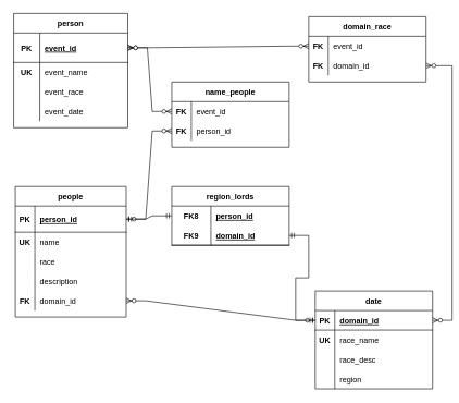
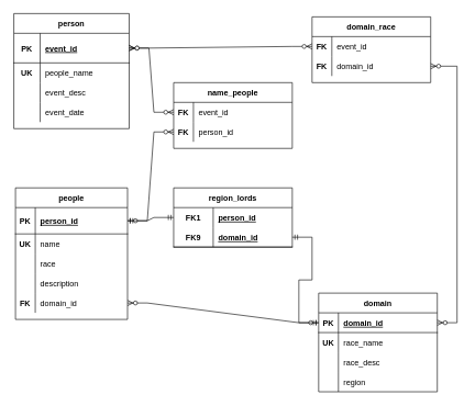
  <mxCell id="0" />
  <mxCell id="1" parent="0" />
  <mxCell id="2" value="people" style="shape=table;startSize=30;container=1;collapsible=1;childLayout=tableLayout;fixedRows=1;rowLines=0;fontStyle=1;align=center;resizeLast=1;" parent="1" vertex="1"><mxGeometry x="23" y="285" width="170" height="200" as="geometry" /></mxCell>
  <mxCell id="3" value="" style="shape=tableRow;horizontal=0;startSize=0;swimlaneHead=0;swimlaneBody=0;fillColor=none;collapsible=0;dropTarget=0;points=[[0,0.5],[1,0.5]];portConstraint=eastwest;top=0;left=0;right=0;bottom=1;" parent="2" vertex="1"><mxGeometry y="30" width="170" height="40" as="geometry" /></mxCell>
  <mxCell id="4" value="PK" style="shape=partialRectangle;connectable=0;fillColor=none;top=0;left=0;bottom=0;right=0;fontStyle=1;overflow=hidden;" parent="3" vertex="1"><mxGeometry width="30" height="40" as="geometry"><mxRectangle width="30" height="40" as="alternateBounds" /></mxGeometry></mxCell>
  <mxCell id="5" value="person_id" style="shape=partialRectangle;connectable=0;fillColor=none;top=0;left=0;bottom=0;right=0;align=left;spacingLeft=6;fontStyle=5;overflow=hidden;" parent="3" vertex="1"><mxGeometry x="30" width="140" height="40" as="geometry"><mxRectangle width="140" height="40" as="alternateBounds" /></mxGeometry></mxCell>
  <mxCell id="6" value="" style="shape=tableRow;horizontal=0;startSize=0;swimlaneHead=0;swimlaneBody=0;fillColor=none;collapsible=0;dropTarget=0;points=[[0,0.5],[1,0.5]];portConstraint=eastwest;top=0;left=0;right=0;bottom=0;" parent="2" vertex="1"><mxGeometry y="70" width="170" height="30" as="geometry" /></mxCell>
  <mxCell id="7" value="UK" style="shape=partialRectangle;connectable=0;fillColor=none;top=0;left=0;bottom=0;right=0;editable=1;overflow=hidden;fontStyle=1" parent="6" vertex="1"><mxGeometry width="30" height="30" as="geometry"><mxRectangle width="30" height="30" as="alternateBounds" /></mxGeometry></mxCell>
  <mxCell id="8" value="name   " style="shape=partialRectangle;connectable=0;fillColor=none;top=0;left=0;bottom=0;right=0;align=left;spacingLeft=6;overflow=hidden;" parent="6" vertex="1"><mxGeometry x="30" width="140" height="30" as="geometry"><mxRectangle width="140" height="30" as="alternateBounds" /></mxGeometry></mxCell>
  <mxCell id="9" value="" style="shape=tableRow;horizontal=0;startSize=0;swimlaneHead=0;swimlaneBody=0;fillColor=none;collapsible=0;dropTarget=0;points=[[0,0.5],[1,0.5]];portConstraint=eastwest;top=0;left=0;right=0;bottom=0;" parent="2" vertex="1"><mxGeometry y="100" width="170" height="30" as="geometry" /></mxCell>
  <mxCell id="10" value="" style="shape=partialRectangle;connectable=0;fillColor=none;top=0;left=0;bottom=0;right=0;editable=1;overflow=hidden;" parent="9" vertex="1"><mxGeometry width="30" height="30" as="geometry"><mxRectangle width="30" height="30" as="alternateBounds" /></mxGeometry></mxCell>
  <mxCell id="11" value="race" style="shape=partialRectangle;connectable=0;fillColor=none;top=0;left=0;bottom=0;right=0;align=left;spacingLeft=6;overflow=hidden;" parent="9" vertex="1"><mxGeometry x="30" width="140" height="30" as="geometry"><mxRectangle width="140" height="30" as="alternateBounds" /></mxGeometry></mxCell>
  <mxCell id="12" value="" style="shape=tableRow;horizontal=0;startSize=0;swimlaneHead=0;swimlaneBody=0;fillColor=none;collapsible=0;dropTarget=0;points=[[0,0.5],[1,0.5]];portConstraint=eastwest;top=0;left=0;right=0;bottom=0;" parent="2" vertex="1"><mxGeometry y="130" width="170" height="30" as="geometry" /></mxCell>
  <mxCell id="13" value="" style="shape=partialRectangle;connectable=0;fillColor=none;top=0;left=0;bottom=0;right=0;editable=1;overflow=hidden;" parent="12" vertex="1"><mxGeometry width="30" height="30" as="geometry"><mxRectangle width="30" height="30" as="alternateBounds" /></mxGeometry></mxCell>
  <mxCell id="14" value="description" style="shape=partialRectangle;connectable=0;fillColor=none;top=0;left=0;bottom=0;right=0;align=left;spacingLeft=6;overflow=hidden;" parent="12" vertex="1"><mxGeometry x="30" width="140" height="30" as="geometry"><mxRectangle width="140" height="30" as="alternateBounds" /></mxGeometry></mxCell>
  <mxCell id="15" value="" style="shape=tableRow;horizontal=0;startSize=0;swimlaneHead=0;swimlaneBody=0;fillColor=none;collapsible=0;dropTarget=0;points=[[0,0.5],[1,0.5]];portConstraint=eastwest;top=0;left=0;right=0;bottom=0;" parent="2" vertex="1"><mxGeometry y="160" width="170" height="30" as="geometry" /></mxCell>
  <mxCell id="16" value="FK" style="shape=partialRectangle;connectable=0;fillColor=none;top=0;left=0;bottom=0;right=0;editable=1;overflow=hidden;fontStyle=1" parent="15" vertex="1"><mxGeometry width="30" height="30" as="geometry"><mxRectangle width="30" height="30" as="alternateBounds" /></mxGeometry></mxCell>
  <mxCell id="17" value="domain_id" style="shape=partialRectangle;connectable=0;fillColor=none;top=0;left=0;bottom=0;right=0;align=left;spacingLeft=6;overflow=hidden;" parent="15" vertex="1"><mxGeometry x="30" width="140" height="30" as="geometry"><mxRectangle width="140" height="30" as="alternateBounds" /></mxGeometry></mxCell>
  <mxCell id="18" value="person" style="shape=table;startSize=30;container=1;collapsible=1;childLayout=tableLayout;fixedRows=1;rowLines=0;fontStyle=1;align=center;resizeLast=1;" parent="1" vertex="1"><mxGeometry x="20.5" y="20" width="175" height="175" as="geometry" /></mxCell>
  <mxCell id="19" value="" style="shape=tableRow;horizontal=0;startSize=0;swimlaneHead=0;swimlaneBody=0;fillColor=none;collapsible=0;dropTarget=0;points=[[0,0.5],[1,0.5]];portConstraint=eastwest;top=0;left=0;right=0;bottom=1;" parent="18" vertex="1"><mxGeometry y="30" width="175" height="45" as="geometry" /></mxCell>
  <mxCell id="20" value="PK" style="shape=partialRectangle;connectable=0;fillColor=none;top=0;left=0;bottom=0;right=0;fontStyle=1;overflow=hidden;" parent="19" vertex="1"><mxGeometry width="40" height="45" as="geometry"><mxRectangle width="40" height="45" as="alternateBounds" /></mxGeometry></mxCell>
  <mxCell id="21" value="event_id" style="shape=partialRectangle;connectable=0;fillColor=none;top=0;left=0;bottom=0;right=0;align=left;spacingLeft=6;fontStyle=5;overflow=hidden;" parent="19" vertex="1"><mxGeometry x="40" width="135" height="45" as="geometry"><mxRectangle width="135" height="45" as="alternateBounds" /></mxGeometry></mxCell>
  <mxCell id="22" value="" style="shape=tableRow;horizontal=0;startSize=0;swimlaneHead=0;swimlaneBody=0;fillColor=none;collapsible=0;dropTarget=0;points=[[0,0.5],[1,0.5]];portConstraint=eastwest;top=0;left=0;right=0;bottom=0;" parent="18" vertex="1"><mxGeometry y="75" width="175" height="30" as="geometry" /></mxCell>
  <mxCell id="23" value="UK" style="shape=partialRectangle;connectable=0;fillColor=none;top=0;left=0;bottom=0;right=0;editable=1;overflow=hidden;fontStyle=1" parent="22" vertex="1"><mxGeometry width="40" height="30" as="geometry"><mxRectangle width="40" height="30" as="alternateBounds" /></mxGeometry></mxCell>
- <mxCell id="24" value="event_name" style="shape=partialRectangle;connectable=0;fillColor=none;top=0;left=0;bottom=0;right=0;align=left;spacingLeft=6;overflow=hidden;" parent="22" vertex="1"><mxGeometry x="40" width="135" height="30" as="geometry"><mxRectangle width="135" height="30" as="alternateBounds" /></mxGeometry></mxCell>
+ <mxCell id="24" value="people_name" style="shape=partialRectangle;connectable=0;fillColor=none;top=0;left=0;bottom=0;right=0;align=left;spacingLeft=6;overflow=hidden;" parent="22" vertex="1"><mxGeometry x="40" width="135" height="30" as="geometry"><mxRectangle width="135" height="30" as="alternateBounds" /></mxGeometry></mxCell>
  <mxCell id="25" value="" style="shape=tableRow;horizontal=0;startSize=0;swimlaneHead=0;swimlaneBody=0;fillColor=none;collapsible=0;dropTarget=0;points=[[0,0.5],[1,0.5]];portConstraint=eastwest;top=0;left=0;right=0;bottom=0;" parent="18" vertex="1"><mxGeometry y="105" width="175" height="30" as="geometry" /></mxCell>
  <mxCell id="26" value="" style="shape=partialRectangle;connectable=0;fillColor=none;top=0;left=0;bottom=0;right=0;editable=1;overflow=hidden;" parent="25" vertex="1"><mxGeometry width="40" height="30" as="geometry"><mxRectangle width="40" height="30" as="alternateBounds" /></mxGeometry></mxCell>
- <mxCell id="27" value="event_race" style="shape=partialRectangle;connectable=0;fillColor=none;top=0;left=0;bottom=0;right=0;align=left;spacingLeft=6;overflow=hidden;" parent="25" vertex="1"><mxGeometry x="40" width="135" height="30" as="geometry"><mxRectangle width="135" height="30" as="alternateBounds" /></mxGeometry></mxCell>
+ <mxCell id="27" value="event_desc" style="shape=partialRectangle;connectable=0;fillColor=none;top=0;left=0;bottom=0;right=0;align=left;spacingLeft=6;overflow=hidden;" parent="25" vertex="1"><mxGeometry x="40" width="135" height="30" as="geometry"><mxRectangle width="135" height="30" as="alternateBounds" /></mxGeometry></mxCell>
  <mxCell id="28" value="" style="shape=tableRow;horizontal=0;startSize=0;swimlaneHead=0;swimlaneBody=0;fillColor=none;collapsible=0;dropTarget=0;points=[[0,0.5],[1,0.5]];portConstraint=eastwest;top=0;left=0;right=0;bottom=0;" parent="18" vertex="1"><mxGeometry y="135" width="175" height="30" as="geometry" /></mxCell>
  <mxCell id="29" value="" style="shape=partialRectangle;connectable=0;fillColor=none;top=0;left=0;bottom=0;right=0;editable=1;overflow=hidden;" parent="28" vertex="1"><mxGeometry width="40" height="30" as="geometry"><mxRectangle width="40" height="30" as="alternateBounds" /></mxGeometry></mxCell>
  <mxCell id="30" value="event_date" style="shape=partialRectangle;connectable=0;fillColor=none;top=0;left=0;bottom=0;right=0;align=left;spacingLeft=6;overflow=hidden;" parent="28" vertex="1"><mxGeometry x="40" width="135" height="30" as="geometry"><mxRectangle width="135" height="30" as="alternateBounds" /></mxGeometry></mxCell>
- <mxCell id="31" value="date" style="shape=table;startSize=30;container=1;collapsible=1;childLayout=tableLayout;fixedRows=1;rowLines=0;fontStyle=1;align=center;resizeLast=1;" parent="1" vertex="1"><mxGeometry x="483" y="445" width="180" height="150" as="geometry" /></mxCell>
+ <mxCell id="31" value="domain" style="shape=table;startSize=30;container=1;collapsible=1;childLayout=tableLayout;fixedRows=1;rowLines=0;fontStyle=1;align=center;resizeLast=1;" parent="1" vertex="1"><mxGeometry x="483" y="445" width="180" height="150" as="geometry" /></mxCell>
  <mxCell id="32" value="" style="shape=tableRow;horizontal=0;startSize=0;swimlaneHead=0;swimlaneBody=0;fillColor=none;collapsible=0;dropTarget=0;points=[[0,0.5],[1,0.5]];portConstraint=eastwest;top=0;left=0;right=0;bottom=1;" parent="31" vertex="1"><mxGeometry y="30" width="180" height="30" as="geometry" /></mxCell>
  <mxCell id="33" value="PK" style="shape=partialRectangle;connectable=0;fillColor=none;top=0;left=0;bottom=0;right=0;fontStyle=1;overflow=hidden;" parent="32" vertex="1"><mxGeometry width="30" height="30" as="geometry"><mxRectangle width="30" height="30" as="alternateBounds" /></mxGeometry></mxCell>
  <mxCell id="34" value="domain_id" style="shape=partialRectangle;connectable=0;fillColor=none;top=0;left=0;bottom=0;right=0;align=left;spacingLeft=6;fontStyle=5;overflow=hidden;" parent="32" vertex="1"><mxGeometry x="30" width="150" height="30" as="geometry"><mxRectangle width="150" height="30" as="alternateBounds" /></mxGeometry></mxCell>
  <mxCell id="35" value="" style="shape=tableRow;horizontal=0;startSize=0;swimlaneHead=0;swimlaneBody=0;fillColor=none;collapsible=0;dropTarget=0;points=[[0,0.5],[1,0.5]];portConstraint=eastwest;top=0;left=0;right=0;bottom=0;" parent="31" vertex="1"><mxGeometry y="60" width="180" height="30" as="geometry" /></mxCell>
  <mxCell id="36" value="UK" style="shape=partialRectangle;connectable=0;fillColor=none;top=0;left=0;bottom=0;right=0;editable=1;overflow=hidden;fontStyle=1" parent="35" vertex="1"><mxGeometry width="30" height="30" as="geometry"><mxRectangle width="30" height="30" as="alternateBounds" /></mxGeometry></mxCell>
  <mxCell id="37" value="race_name" style="shape=partialRectangle;connectable=0;fillColor=none;top=0;left=0;bottom=0;right=0;align=left;spacingLeft=6;overflow=hidden;" parent="35" vertex="1"><mxGeometry x="30" width="150" height="30" as="geometry"><mxRectangle width="150" height="30" as="alternateBounds" /></mxGeometry></mxCell>
  <mxCell id="38" value="" style="shape=tableRow;horizontal=0;startSize=0;swimlaneHead=0;swimlaneBody=0;fillColor=none;collapsible=0;dropTarget=0;points=[[0,0.5],[1,0.5]];portConstraint=eastwest;top=0;left=0;right=0;bottom=0;" parent="31" vertex="1"><mxGeometry y="90" width="180" height="30" as="geometry" /></mxCell>
  <mxCell id="39" value="" style="shape=partialRectangle;connectable=0;fillColor=none;top=0;left=0;bottom=0;right=0;editable=1;overflow=hidden;" parent="38" vertex="1"><mxGeometry width="30" height="30" as="geometry"><mxRectangle width="30" height="30" as="alternateBounds" /></mxGeometry></mxCell>
  <mxCell id="40" value="race_desc" style="shape=partialRectangle;connectable=0;fillColor=none;top=0;left=0;bottom=0;right=0;align=left;spacingLeft=6;overflow=hidden;" parent="38" vertex="1"><mxGeometry x="30" width="150" height="30" as="geometry"><mxRectangle width="150" height="30" as="alternateBounds" /></mxGeometry></mxCell>
  <mxCell id="41" value="" style="shape=tableRow;horizontal=0;startSize=0;swimlaneHead=0;swimlaneBody=0;fillColor=none;collapsible=0;dropTarget=0;points=[[0,0.5],[1,0.5]];portConstraint=eastwest;top=0;left=0;right=0;bottom=0;" parent="31" vertex="1"><mxGeometry y="120" width="180" height="30" as="geometry" /></mxCell>
  <mxCell id="42" value="" style="shape=partialRectangle;connectable=0;fillColor=none;top=0;left=0;bottom=0;right=0;editable=1;overflow=hidden;" parent="41" vertex="1"><mxGeometry width="30" height="30" as="geometry"><mxRectangle width="30" height="30" as="alternateBounds" /></mxGeometry></mxCell>
  <mxCell id="43" value="region" style="shape=partialRectangle;connectable=0;fillColor=none;top=0;left=0;bottom=0;right=0;align=left;spacingLeft=6;overflow=hidden;" parent="41" vertex="1"><mxGeometry x="30" width="150" height="30" as="geometry"><mxRectangle width="150" height="30" as="alternateBounds" /></mxGeometry></mxCell>
  <mxCell id="44" value="" style="edgeStyle=entityRelationEdgeStyle;fontSize=12;html=1;endArrow=ERzeroToMany;endFill=1;startArrow=ERzeroToMany;rounded=0;" parent="1" source="32" target="50" edge="1"><mxGeometry width="100" height="100" relative="1" as="geometry"><mxPoint x="303" y="405" as="sourcePoint" /><mxPoint x="403" y="305" as="targetPoint" /></mxGeometry></mxCell>
  <mxCell id="45" value="" style="edgeStyle=entityRelationEdgeStyle;fontSize=12;html=1;endArrow=ERzeroToMany;startArrow=ERzeroToOne;rounded=0;" parent="1" source="3" target="57" edge="1"><mxGeometry width="100" height="100" relative="1" as="geometry"><mxPoint x="143" y="275" as="sourcePoint" /><mxPoint x="253" y="155" as="targetPoint" /></mxGeometry></mxCell>
  <mxCell id="46" value="domain_race" style="shape=table;startSize=30;container=1;collapsible=1;childLayout=tableLayout;fixedRows=1;rowLines=0;fontStyle=1;align=center;resizeLast=1;" parent="1" vertex="1"><mxGeometry x="473" y="25" width="180" height="100" as="geometry" /></mxCell>
  <mxCell id="47" value="" style="shape=tableRow;horizontal=0;startSize=0;swimlaneHead=0;swimlaneBody=0;fillColor=none;collapsible=0;dropTarget=0;points=[[0,0.5],[1,0.5]];portConstraint=eastwest;top=0;left=0;right=0;bottom=0;" parent="46" vertex="1"><mxGeometry y="30" width="180" height="30" as="geometry" /></mxCell>
  <mxCell id="48" value="FK" style="shape=partialRectangle;connectable=0;fillColor=none;top=0;left=0;bottom=0;right=0;editable=1;overflow=hidden;fontStyle=1" parent="47" vertex="1"><mxGeometry width="30" height="30" as="geometry"><mxRectangle width="30" height="30" as="alternateBounds" /></mxGeometry></mxCell>
  <mxCell id="49" value="event_id" style="shape=partialRectangle;connectable=0;fillColor=none;top=0;left=0;bottom=0;right=0;align=left;spacingLeft=6;overflow=hidden;" parent="47" vertex="1"><mxGeometry x="30" width="150" height="30" as="geometry"><mxRectangle width="150" height="30" as="alternateBounds" /></mxGeometry></mxCell>
  <mxCell id="50" value="" style="shape=tableRow;horizontal=0;startSize=0;swimlaneHead=0;swimlaneBody=0;fillColor=none;collapsible=0;dropTarget=0;points=[[0,0.5],[1,0.5]];portConstraint=eastwest;top=0;left=0;right=0;bottom=0;" parent="46" vertex="1"><mxGeometry y="60" width="180" height="30" as="geometry" /></mxCell>
  <mxCell id="51" value="FK" style="shape=partialRectangle;connectable=0;fillColor=none;top=0;left=0;bottom=0;right=0;editable=1;overflow=hidden;fontStyle=1" parent="50" vertex="1"><mxGeometry width="30" height="30" as="geometry"><mxRectangle width="30" height="30" as="alternateBounds" /></mxGeometry></mxCell>
  <mxCell id="52" value="domain_id" style="shape=partialRectangle;connectable=0;fillColor=none;top=0;left=0;bottom=0;right=0;align=left;spacingLeft=6;overflow=hidden;" parent="50" vertex="1"><mxGeometry x="30" width="150" height="30" as="geometry"><mxRectangle width="150" height="30" as="alternateBounds" /></mxGeometry></mxCell>
  <mxCell id="53" value="name_people" style="shape=table;startSize=30;container=1;collapsible=1;childLayout=tableLayout;fixedRows=1;rowLines=0;fontStyle=1;align=center;resizeLast=1;" parent="1" vertex="1"><mxGeometry x="263" y="125" width="180" height="100" as="geometry" /></mxCell>
  <mxCell id="54" value="" style="shape=tableRow;horizontal=0;startSize=0;swimlaneHead=0;swimlaneBody=0;fillColor=none;collapsible=0;dropTarget=0;points=[[0,0.5],[1,0.5]];portConstraint=eastwest;top=0;left=0;right=0;bottom=0;" parent="53" vertex="1"><mxGeometry y="30" width="180" height="30" as="geometry" /></mxCell>
  <mxCell id="55" value="FK" style="shape=partialRectangle;connectable=0;fillColor=none;top=0;left=0;bottom=0;right=0;editable=1;overflow=hidden;fontStyle=1" parent="54" vertex="1"><mxGeometry width="30" height="30" as="geometry"><mxRectangle width="30" height="30" as="alternateBounds" /></mxGeometry></mxCell>
  <mxCell id="56" value="event_id" style="shape=partialRectangle;connectable=0;fillColor=none;top=0;left=0;bottom=0;right=0;align=left;spacingLeft=6;overflow=hidden;" parent="54" vertex="1"><mxGeometry x="30" width="150" height="30" as="geometry"><mxRectangle width="150" height="30" as="alternateBounds" /></mxGeometry></mxCell>
  <mxCell id="57" value="" style="shape=tableRow;horizontal=0;startSize=0;swimlaneHead=0;swimlaneBody=0;fillColor=none;collapsible=0;dropTarget=0;points=[[0,0.5],[1,0.5]];portConstraint=eastwest;top=0;left=0;right=0;bottom=0;fontStyle=1" parent="53" vertex="1"><mxGeometry y="60" width="180" height="30" as="geometry" /></mxCell>
  <mxCell id="58" value="FK" style="shape=partialRectangle;connectable=0;fillColor=none;top=0;left=0;bottom=0;right=0;editable=1;overflow=hidden;fontStyle=1" parent="57" vertex="1"><mxGeometry width="30" height="30" as="geometry"><mxRectangle width="30" height="30" as="alternateBounds" /></mxGeometry></mxCell>
  <mxCell id="59" value="person_id" style="shape=partialRectangle;connectable=0;fillColor=none;top=0;left=0;bottom=0;right=0;align=left;spacingLeft=6;overflow=hidden;" parent="57" vertex="1"><mxGeometry x="30" width="150" height="30" as="geometry"><mxRectangle width="150" height="30" as="alternateBounds" /></mxGeometry></mxCell>
  <mxCell id="60" value="" style="edgeStyle=entityRelationEdgeStyle;fontSize=12;html=1;endArrow=ERzeroToMany;endFill=1;startArrow=ERzeroToMany;rounded=0;" parent="1" source="19" target="47" edge="1"><mxGeometry width="100" height="100" relative="1" as="geometry"><mxPoint x="573" y="480" as="sourcePoint" /><mxPoint x="693" y="120" as="targetPoint" /></mxGeometry></mxCell>
  <mxCell id="61" value="" style="edgeStyle=entityRelationEdgeStyle;fontSize=12;html=1;endArrow=ERzeroToMany;endFill=1;startArrow=ERzeroToMany;rounded=0;" parent="1" source="19" target="54" edge="1"><mxGeometry width="100" height="100" relative="1" as="geometry"><mxPoint x="283" y="25" as="sourcePoint" /><mxPoint x="523" y="100" as="targetPoint" /></mxGeometry></mxCell>
  <mxCell id="62" value="" style="edgeStyle=entityRelationEdgeStyle;fontSize=12;html=1;endArrow=ERzeroToMany;startArrow=ERzeroToOne;rounded=0;" parent="1" source="32" target="15" edge="1"><mxGeometry width="100" height="100" relative="1" as="geometry"><mxPoint x="343" y="605" as="sourcePoint" /><mxPoint x="443" y="505" as="targetPoint" /></mxGeometry></mxCell>
  <mxCell id="63" value="region_lords" style="shape=table;startSize=30;container=1;collapsible=1;childLayout=tableLayout;fixedRows=1;rowLines=0;fontStyle=1;align=center;resizeLast=1;" parent="1" vertex="1"><mxGeometry x="263" y="285" width="180" height="90" as="geometry" /></mxCell>
  <mxCell id="64" value="" style="shape=tableRow;horizontal=0;startSize=0;swimlaneHead=0;swimlaneBody=0;fillColor=none;collapsible=0;dropTarget=0;points=[[0,0.5],[1,0.5]];portConstraint=eastwest;top=0;left=0;right=0;bottom=0;" parent="63" vertex="1"><mxGeometry y="30" width="180" height="30" as="geometry" /></mxCell>
- <mxCell id="65" value="FK8" style="shape=partialRectangle;connectable=0;fillColor=none;top=0;left=0;bottom=0;right=0;fontStyle=1;overflow=hidden;" parent="64" vertex="1"><mxGeometry width="60" height="30" as="geometry"><mxRectangle width="60" height="30" as="alternateBounds" /></mxGeometry></mxCell>
+ <mxCell id="65" value="FK1" style="shape=partialRectangle;connectable=0;fillColor=none;top=0;left=0;bottom=0;right=0;fontStyle=1;overflow=hidden;" parent="64" vertex="1"><mxGeometry width="60" height="30" as="geometry"><mxRectangle width="60" height="30" as="alternateBounds" /></mxGeometry></mxCell>
  <mxCell id="66" value="person_id" style="shape=partialRectangle;connectable=0;fillColor=none;top=0;left=0;bottom=0;right=0;align=left;spacingLeft=6;fontStyle=5;overflow=hidden;" parent="64" vertex="1"><mxGeometry x="60" width="120" height="30" as="geometry"><mxRectangle width="120" height="30" as="alternateBounds" /></mxGeometry></mxCell>
  <mxCell id="67" value="" style="shape=tableRow;horizontal=0;startSize=0;swimlaneHead=0;swimlaneBody=0;fillColor=none;collapsible=0;dropTarget=0;points=[[0,0.5],[1,0.5]];portConstraint=eastwest;top=0;left=0;right=0;bottom=1;" parent="63" vertex="1"><mxGeometry y="60" width="180" height="30" as="geometry" /></mxCell>
  <mxCell id="68" value="FK9" style="shape=partialRectangle;connectable=0;fillColor=none;top=0;left=0;bottom=0;right=0;fontStyle=1;overflow=hidden;" parent="67" vertex="1"><mxGeometry width="60" height="30" as="geometry"><mxRectangle width="60" height="30" as="alternateBounds" /></mxGeometry></mxCell>
  <mxCell id="69" value="domain_id" style="shape=partialRectangle;connectable=0;fillColor=none;top=0;left=0;bottom=0;right=0;align=left;spacingLeft=6;fontStyle=5;overflow=hidden;" parent="67" vertex="1"><mxGeometry x="60" width="120" height="30" as="geometry"><mxRectangle width="120" height="30" as="alternateBounds" /></mxGeometry></mxCell>
  <mxCell id="70" value="" style="edgeStyle=entityRelationEdgeStyle;fontSize=12;html=1;endArrow=ERmandOne;startArrow=ERmandOne;rounded=0;" parent="1" source="3" target="64" edge="1"><mxGeometry width="100" height="100" relative="1" as="geometry"><mxPoint x="-27" y="335" as="sourcePoint" /><mxPoint x="33" y="645" as="targetPoint" /></mxGeometry></mxCell>
  <mxCell id="71" value="" style="edgeStyle=entityRelationEdgeStyle;fontSize=12;html=1;endArrow=ERmandOne;startArrow=ERmandOne;rounded=0;" parent="1" source="67" target="32" edge="1"><mxGeometry width="100" height="100" relative="1" as="geometry"><mxPoint x="463" y="365" as="sourcePoint" /><mxPoint x="533" y="445" as="targetPoint" /></mxGeometry></mxCell>
